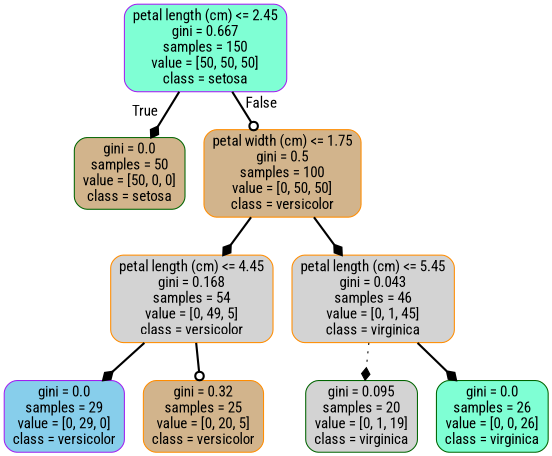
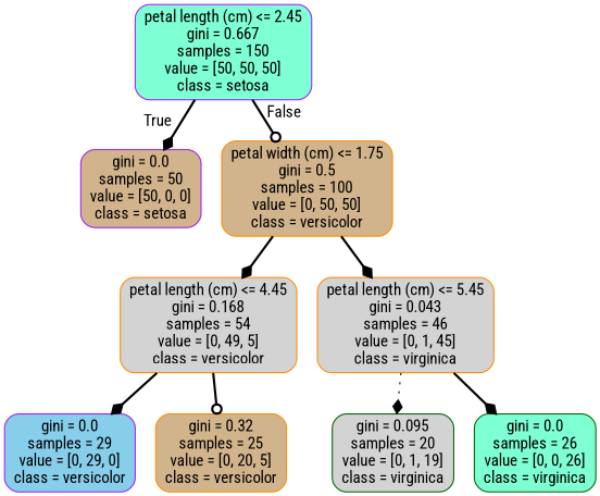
  digraph {
    fontname="Roboto Condensed"
    node [color=darkorange fillcolor=tan fontname="Roboto Condensed" shape=box style="filled, rounded"]
    edge [fontname="Roboto Condensed" style=bold arrowhead=diamond]
    n1 [color=purple fillcolor=aquamarine label="petal length (cm) <= 2.45\ngini = 0.667\nsamples = 150\nvalue = [50, 50, 50]\nclass = setosa"]
-   n2 [color=darkgreen label="gini = 0.0\nsamples = 50\nvalue = [50, 0, 0]\nclass = setosa"]
+   n2 [color=purple label="gini = 0.0\nsamples = 50\nvalue = [50, 0, 0]\nclass = setosa"]
    n3 [label="petal width (cm) <= 1.75\ngini = 0.5\nsamples = 100\nvalue = [0, 50, 50]\nclass = versicolor"]
    n4 [fillcolor=lightgrey label="petal length (cm) <= 4.45\ngini = 0.168\nsamples = 54\nvalue = [0, 49, 5]\nclass = versicolor"]
    n5 [fillcolor=lightgrey label="petal length (cm) <= 5.45\ngini = 0.043\nsamples = 46\nvalue = [0, 1, 45]\nclass = virginica"]
    n6 [color=purple fillcolor=skyblue label="gini = 0.0\nsamples = 29\nvalue = [0, 29, 0]\nclass = versicolor"]
    n7 [label="gini = 0.32\nsamples = 25\nvalue = [0, 20, 5]\nclass = versicolor"]
    n8 [color=darkgreen fillcolor=lightgrey label="gini = 0.095\nsamples = 20\nvalue = [0, 1, 19]\nclass = virginica"]
    n9 [color=darkgreen fillcolor=aquamarine label="gini = 0.0\nsamples = 26\nvalue = [0, 0, 26]\nclass = virginica"]
    n1 -> n2 [headlabel=True labelangle=45 labeldistance=2.5]
    n1 -> n3 [headlabel=False labelangle=-45 labeldistance=2.5 arrowhead=odot]
    n3 -> n4
    n3 -> n5
    n4 -> n6
    n4 -> n7 [arrowhead=odot]
    n5 -> n8 [style=dotted]
    n5 -> n9
  }
